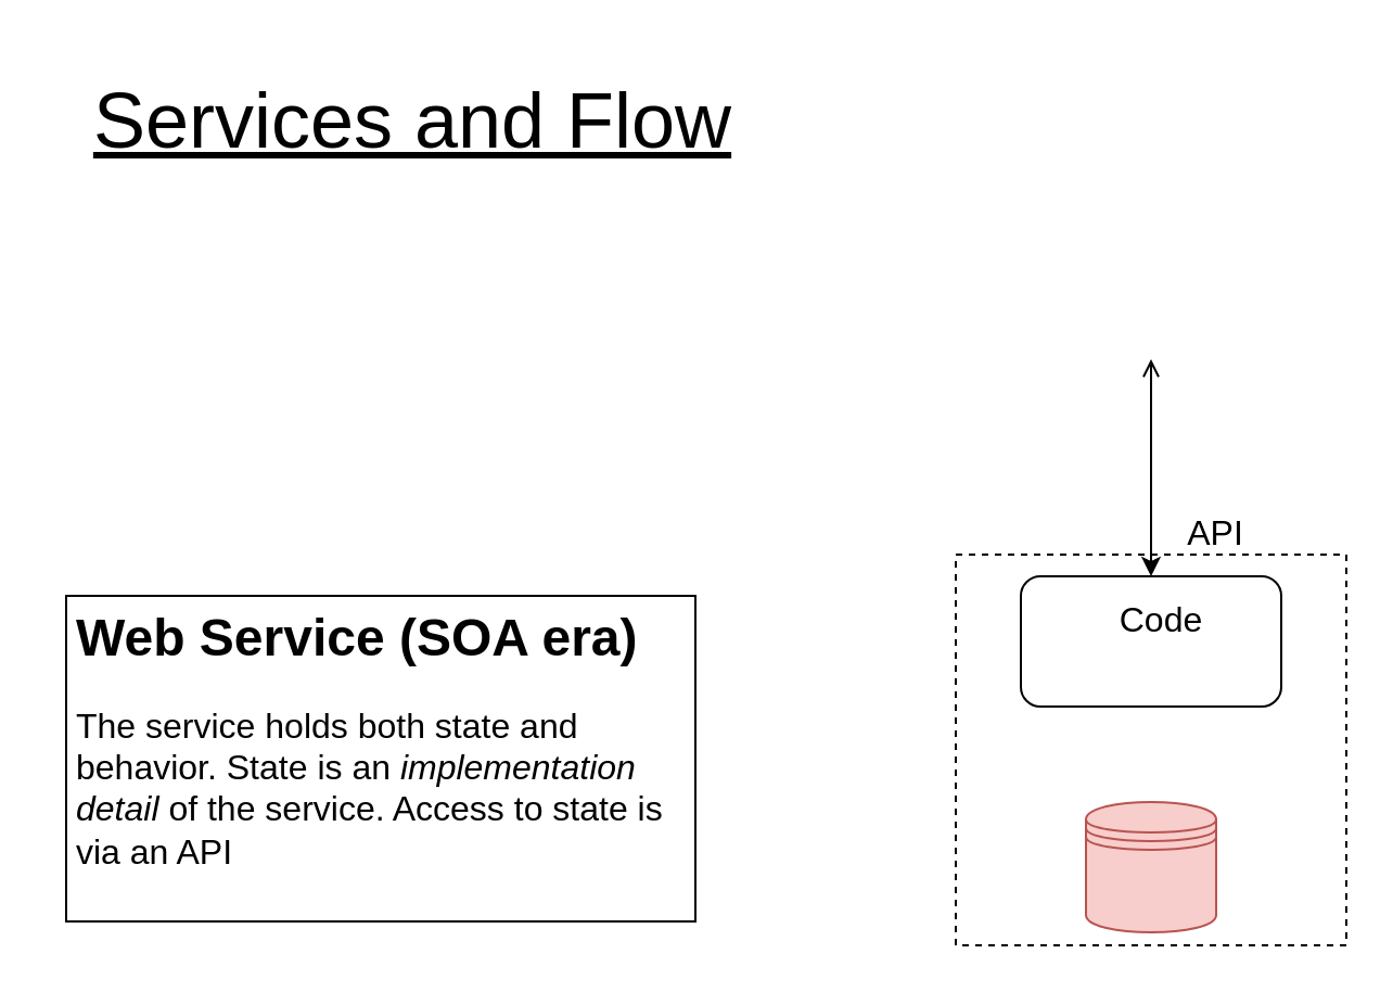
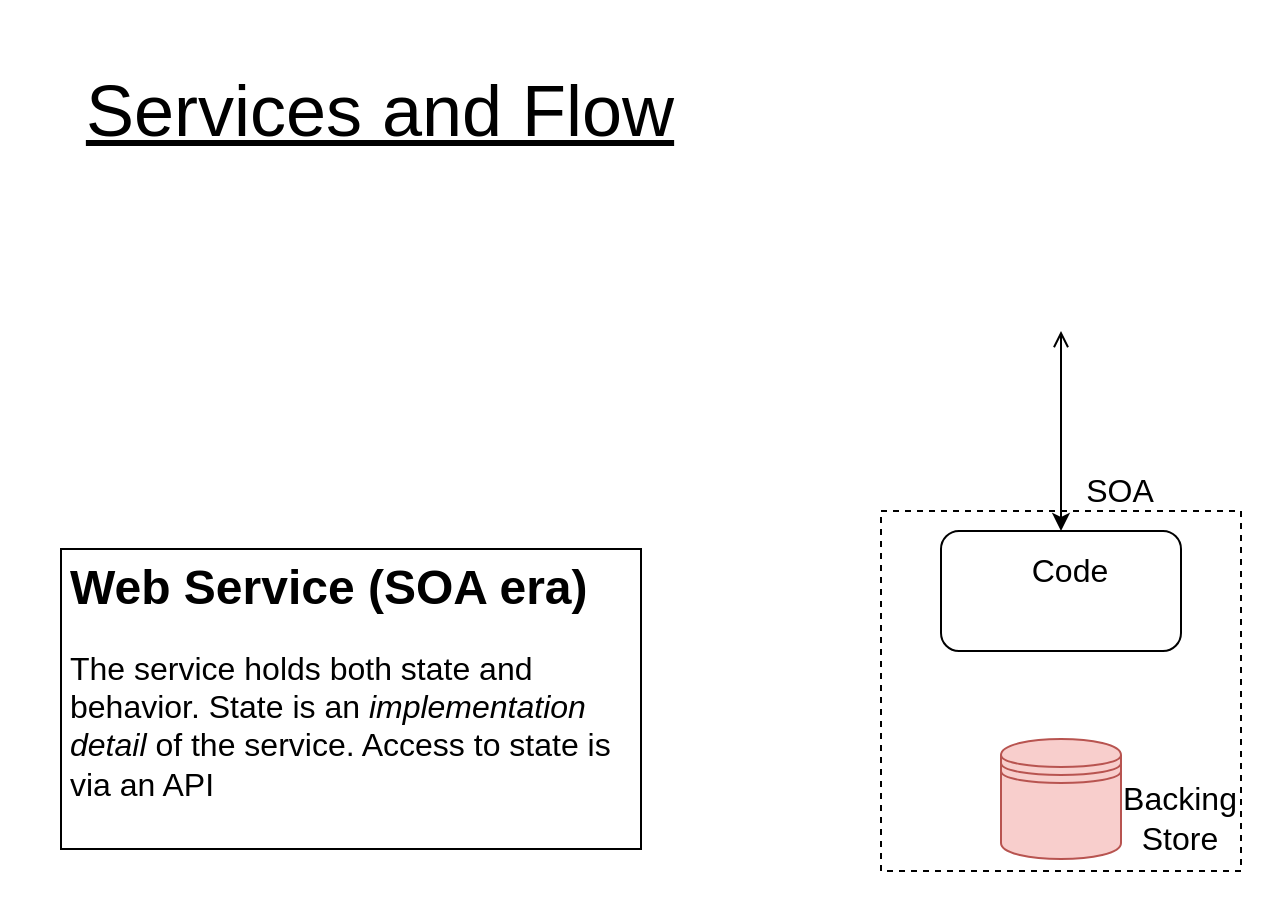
  <mxCell id="0" />
  <mxCell id="1" parent="0" />
  <mxCell id="2" value="" style="whiteSpace=wrap;html=1;aspect=fixed;dashed=1;" parent="1" vertex="1"><mxGeometry x="440" y="255" width="180" height="180" as="geometry" /></mxCell>
  <mxCell id="3" value="" style="shape=datastore;whiteSpace=wrap;html=1;fillColor=#f8cecc;strokeColor=#b85450;" parent="1" vertex="1"><mxGeometry x="500" y="369" width="60" height="60" as="geometry" /></mxCell>
  <mxCell id="4" value="" style="rounded=1;whiteSpace=wrap;html=1;" parent="1" vertex="1"><mxGeometry x="470" y="265" width="120" height="60" as="geometry" /></mxCell>
  <mxCell id="5" value="" style="endArrow=classic;html=1;startArrow=open;startFill=0;" parent="1" edge="1"><mxGeometry width="50" height="50" relative="1" as="geometry"><mxPoint x="530" y="165" as="sourcePoint" /><mxPoint x="530" y="265" as="targetPoint" /></mxGeometry></mxCell>
- <mxCell id="6" value="&lt;font style=&quot;font-size: 16px&quot;&gt;API&lt;/font&gt;" style="text;html=1;strokeColor=none;fillColor=none;align=center;verticalAlign=middle;whiteSpace=wrap;rounded=0;dashed=1;" parent="1" vertex="1"><mxGeometry x="540" y="235" width="40" height="20" as="geometry" /></mxCell>
+ <mxCell id="6" value="&lt;font style=&quot;font-size: 16px&quot;&gt;SOA&lt;/font&gt;" style="text;html=1;strokeColor=none;fillColor=none;align=center;verticalAlign=middle;whiteSpace=wrap;rounded=0;dashed=1;" parent="1" vertex="1"><mxGeometry x="540" y="235" width="40" height="20" as="geometry" /></mxCell>
  <mxCell id="7" value="&lt;font style=&quot;font-size: 16px&quot;&gt;Code&lt;/font&gt;" style="text;html=1;strokeColor=none;fillColor=none;align=center;verticalAlign=middle;whiteSpace=wrap;rounded=0;dashed=1;" parent="1" vertex="1"><mxGeometry x="510" y="270" width="50" height="30" as="geometry" /></mxCell>
+ <mxCell id="8" value="&lt;span style=&quot;font-size: 16px&quot;&gt;Backing Store&lt;/span&gt;" style="text;html=1;strokeColor=none;fillColor=none;align=center;verticalAlign=middle;whiteSpace=wrap;rounded=0;dashed=1;" parent="1" vertex="1"><mxGeometry x="570" y="399" width="40" height="20" as="geometry" /></mxCell>
  <mxCell id="9" value="&lt;h1&gt;Web Service (SOA era)&lt;/h1&gt;&lt;p&gt;&lt;font style=&quot;font-size: 16px&quot;&gt;The service holds both state and behavior. State is an &lt;i&gt;implementation detail&lt;/i&gt; of the service. Access to state is via an API&lt;/font&gt;&lt;/p&gt;" style="text;html=1;strokeColor=default;fillColor=none;spacing=5;spacingTop=-20;whiteSpace=wrap;overflow=hidden;rounded=0;" parent="1" vertex="1"><mxGeometry x="30" y="274" width="290" height="150" as="geometry" /></mxCell>
  <mxCell id="10" value="&lt;font style=&quot;font-size: 36px&quot;&gt;&lt;u&gt;Services and Flow&lt;/u&gt;&lt;/font&gt;" style="text;html=1;strokeColor=none;fillColor=none;align=center;verticalAlign=middle;whiteSpace=wrap;rounded=0;" parent="1" vertex="1"><mxGeometry x="20" y="20" width="340" height="70" as="geometry" /></mxCell>
